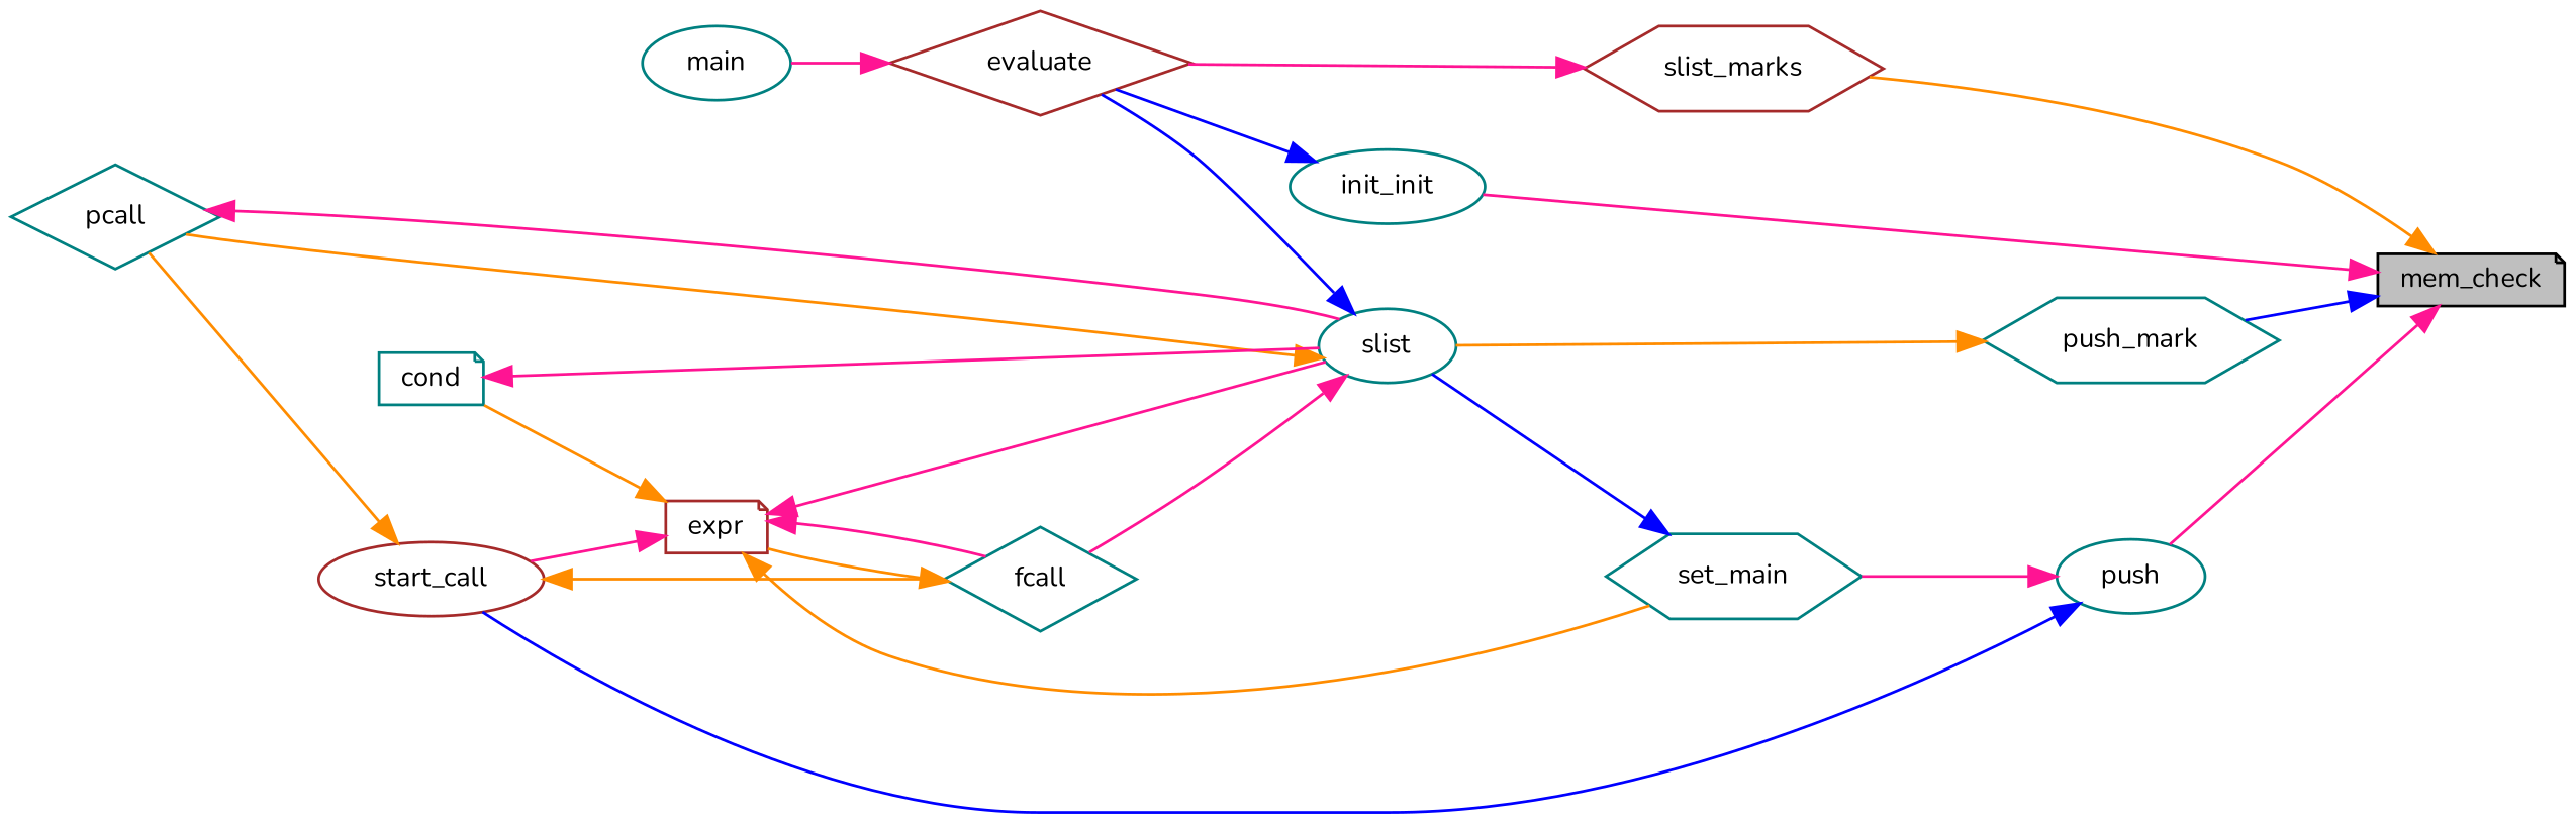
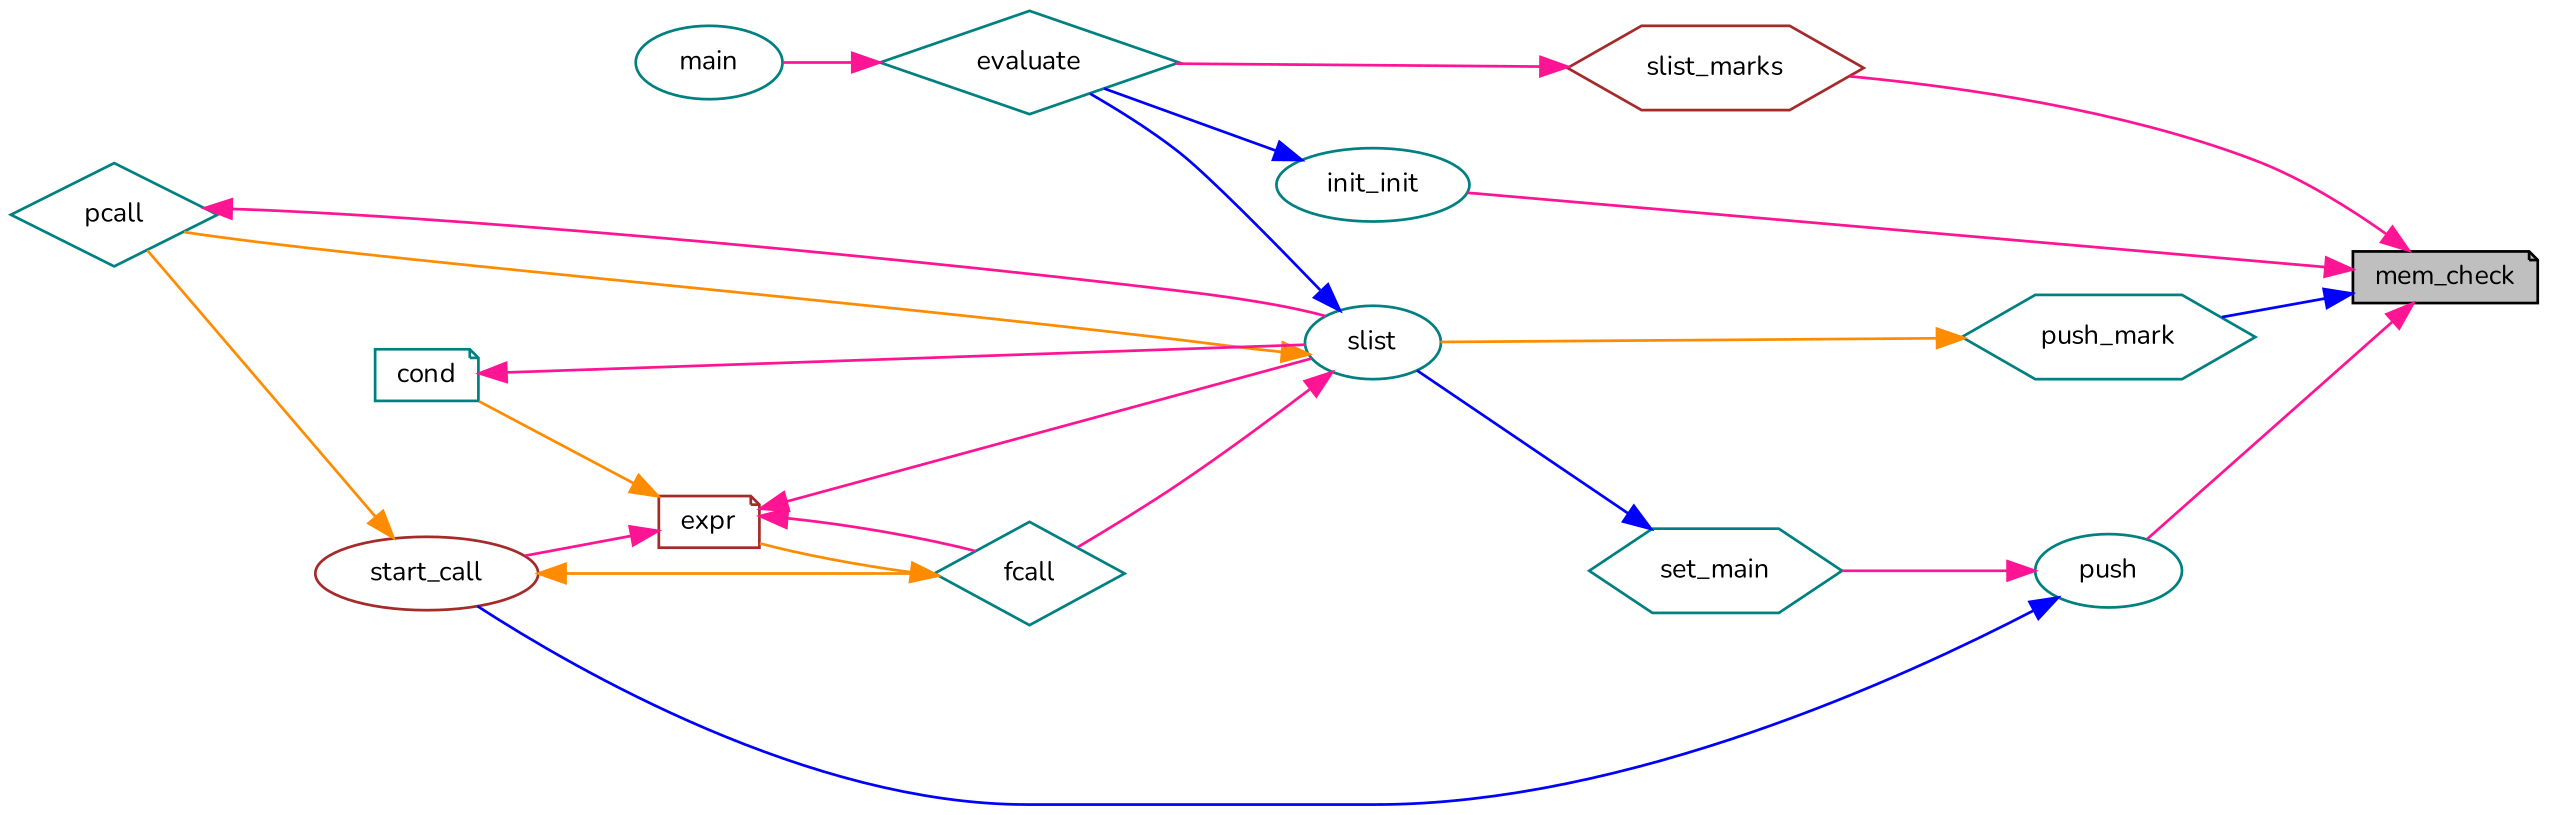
  digraph {
    fontname=Nunito
    rankdir=RL
    node [color=teal fillcolor=white fontname=Nunito fontsize=10 shape=ellipse style=filled]
    edge [color=deeppink dir=back fontname=Nunito fontsize=10 labelfontname="LiberationSans-Regular.ttf" labelfontsize=10 style=solid]
    n1 [color=black fillcolor=grey75 fontcolor=black height=0.2 label=mem_check shape=note width=0.4]
    n2 [color=brown height=0.2 label=slist_marks shape=hexagon width=0.4]
    n3 [height=0.2 label=init_init width=0.4]
    n4 [height=0.2 label=push width=0.4]
    n5 [height=0.2 label=push_mark shape=hexagon width=0.4]
-   n6 [color=brown height=0.2 label=evaluate shape=diamond width=0.4]
+   n6 [height=0.2 label=evaluate shape=diamond width=0.4]
    n7 [height=0.2 label=set_main shape=hexagon width=0.4]
    n8 [color=brown height=0.2 label=start_call width=0.4]
    n9 [height=0.2 label=slist width=0.4]
    n10 [height=0.2 label=main width=0.4]
    n11 [height=0.2 label=fcall shape=diamond width=0.4]
    n12 [height=0.2 label=pcall shape=diamond width=0.4]
    n13 [color=brown height=0.2 label=expr shape=note width=0.4]
    n14 [height=0.2 label=cond shape=note width=0.4]
-   n1 -> n2 [color=darkorange]
+   n1 -> n2
    n1 -> n3
    n1 -> n4
    n1 -> n5 [color=blue]
    n2 -> n6
    n3 -> n6 [color=blue]
    n4 -> n7
    n4 -> n8 [color=blue]
    n5 -> n9 [color=darkorange]
    n6 -> n10
    n7 -> n9 [color=blue]
    n8 -> n11 [color=darkorange]
    n8 -> n12 [color=darkorange]
    n9 -> n6 [color=blue]
    n9 -> n11
    n9 -> n12 [color=darkorange]
    n11 -> n13 [color=darkorange]
    n12 -> n9
-   n13 -> n7 [color=darkorange]
    n13 -> n8
    n13 -> n9
    n13 -> n11
    n13 -> n14 [color=darkorange]
    n14 -> n9
  }
